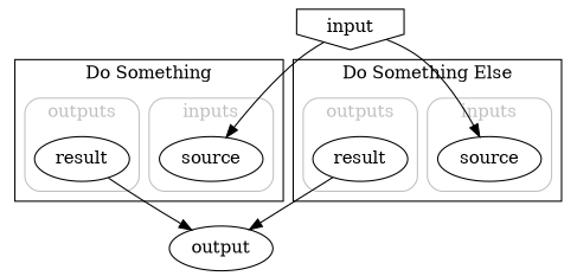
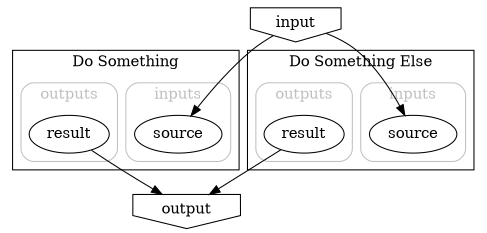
  digraph {
    n1 [label=source]
    n2 [label=result]
    n3 [label=source]
    n4 [label=result]
    n5 [label=input shape=invhouse]
-   n6 [label=output shape=ellipse]
+   n6 [label=output shape=invhouse]
    subgraph cluster_1 {
      label="Do Something"
      subgraph cluster_2 {
        color=gray
        fontcolor=gray
        label=inputs
        style=rounded
        n1
      }
      subgraph cluster_3 {
        color=gray
        fontcolor=gray
        label=outputs
        style=rounded
        n2
      }
    }
    subgraph cluster_4 {
      label="Do Something Else"
      subgraph cluster_5 {
        color=gray
        fontcolor=gray
        label=inputs
        style=rounded
        n3
      }
      subgraph cluster_6 {
        color=gray
        fontcolor=gray
        label=outputs
        style=rounded
        n4
      }
    }
    n2 -> n6
    n4 -> n6
    n5 -> n1
    n5 -> n3
  }
